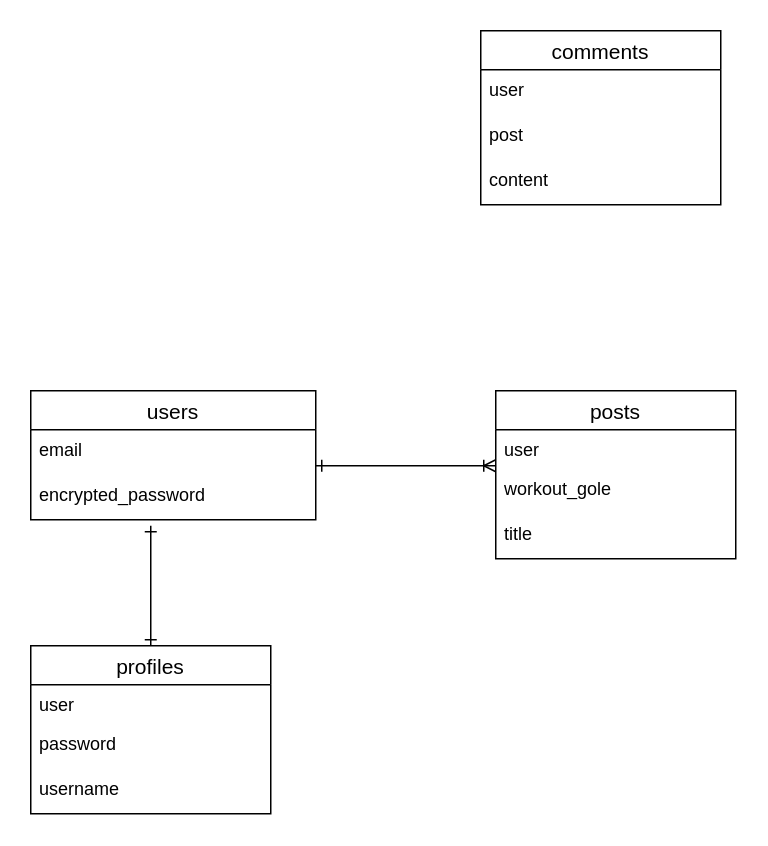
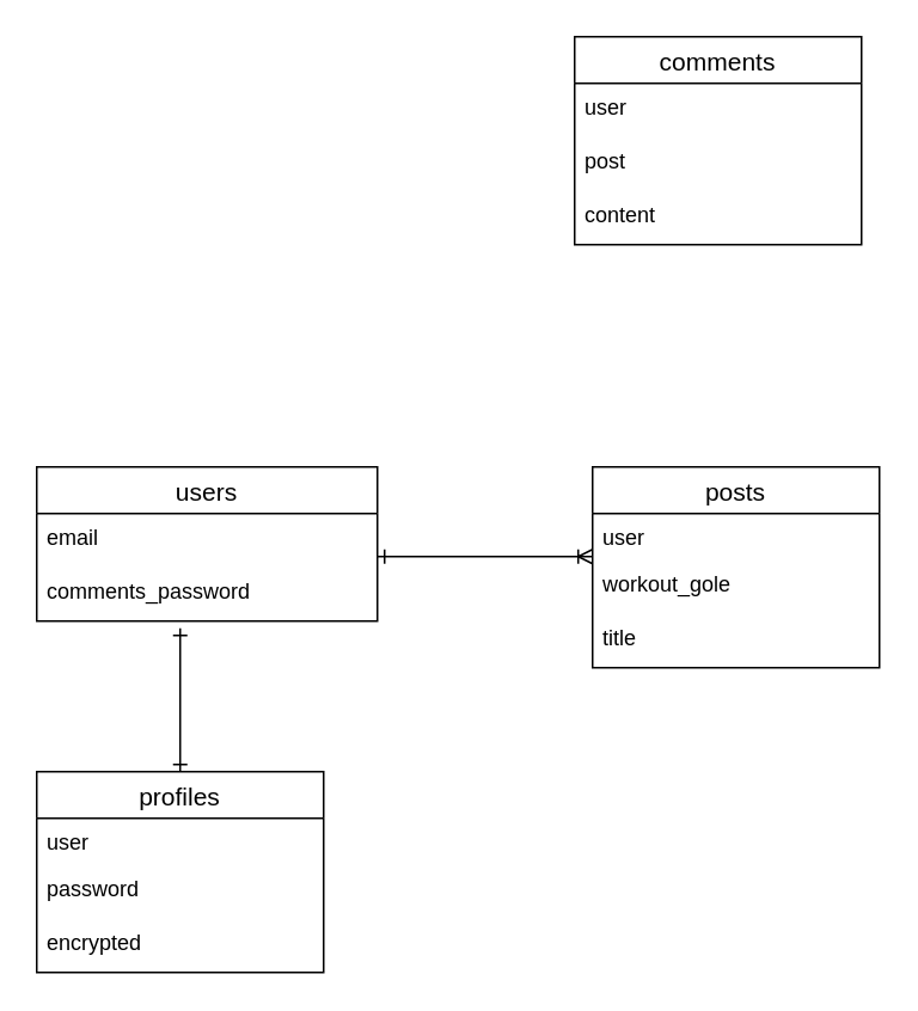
  <mxCell id="0" />
  <mxCell id="1" parent="0" />
  <mxCell id="2" value="users" style="swimlane;fontStyle=0;childLayout=stackLayout;horizontal=1;startSize=26;horizontalStack=0;resizeParent=1;resizeParentMax=0;resizeLast=0;collapsible=1;marginBottom=0;align=center;fontSize=14;" vertex="1" parent="1"><mxGeometry x="20" y="260" width="190" height="86" as="geometry" /></mxCell>
  <mxCell id="3" value="email" style="text;strokeColor=none;fillColor=none;spacingLeft=4;spacingRight=4;overflow=hidden;rotatable=0;points=[[0,0.5],[1,0.5]];portConstraint=eastwest;fontSize=12;" vertex="1" parent="2"><mxGeometry y="26" width="190" height="30" as="geometry" /></mxCell>
- <mxCell id="4" value="encrypted_password" style="text;strokeColor=none;fillColor=none;spacingLeft=4;spacingRight=4;overflow=hidden;rotatable=0;points=[[0,0.5],[1,0.5]];portConstraint=eastwest;fontSize=12;" vertex="1" parent="2"><mxGeometry y="56" width="190" height="30" as="geometry" /></mxCell>
+ <mxCell id="4" value="comments_password" style="text;strokeColor=none;fillColor=none;spacingLeft=4;spacingRight=4;overflow=hidden;rotatable=0;points=[[0,0.5],[1,0.5]];portConstraint=eastwest;fontSize=12;" vertex="1" parent="2"><mxGeometry y="56" width="190" height="30" as="geometry" /></mxCell>
  <mxCell id="5" value="posts" style="swimlane;fontStyle=0;childLayout=stackLayout;horizontal=1;startSize=26;horizontalStack=0;resizeParent=1;resizeParentMax=0;resizeLast=0;collapsible=1;marginBottom=0;align=center;fontSize=14;" vertex="1" parent="1"><mxGeometry x="330" y="260" width="160" height="112" as="geometry" /></mxCell>
  <mxCell id="6" value="user" style="text;strokeColor=none;fillColor=none;spacingLeft=4;spacingRight=4;overflow=hidden;rotatable=0;points=[[0,0.5],[1,0.5]];portConstraint=eastwest;fontSize=12;" vertex="1" parent="5"><mxGeometry y="26" width="160" height="26" as="geometry" /></mxCell>
  <mxCell id="7" value="workout_gole" style="text;strokeColor=none;fillColor=none;spacingLeft=4;spacingRight=4;overflow=hidden;rotatable=0;points=[[0,0.5],[1,0.5]];portConstraint=eastwest;fontSize=12;" vertex="1" parent="5"><mxGeometry y="52" width="160" height="30" as="geometry" /></mxCell>
  <mxCell id="8" value="title" style="text;strokeColor=none;fillColor=none;spacingLeft=4;spacingRight=4;overflow=hidden;rotatable=0;points=[[0,0.5],[1,0.5]];portConstraint=eastwest;fontSize=12;" vertex="1" parent="5"><mxGeometry y="82" width="160" height="30" as="geometry" /></mxCell>
  <mxCell id="9" value="comments" style="swimlane;fontStyle=0;childLayout=stackLayout;horizontal=1;startSize=26;horizontalStack=0;resizeParent=1;resizeParentMax=0;resizeLast=0;collapsible=1;marginBottom=0;align=center;fontSize=14;" vertex="1" parent="1"><mxGeometry x="320" y="20" width="160" height="116" as="geometry" /></mxCell>
  <mxCell id="10" value="user" style="text;strokeColor=none;fillColor=none;spacingLeft=4;spacingRight=4;overflow=hidden;rotatable=0;points=[[0,0.5],[1,0.5]];portConstraint=eastwest;fontSize=12;" vertex="1" parent="9"><mxGeometry y="26" width="160" height="30" as="geometry" /></mxCell>
  <mxCell id="11" value="post" style="text;strokeColor=none;fillColor=none;spacingLeft=4;spacingRight=4;overflow=hidden;rotatable=0;points=[[0,0.5],[1,0.5]];portConstraint=eastwest;fontSize=12;" vertex="1" parent="9"><mxGeometry y="56" width="160" height="30" as="geometry" /></mxCell>
  <mxCell id="12" value="content" style="text;strokeColor=none;fillColor=none;spacingLeft=4;spacingRight=4;overflow=hidden;rotatable=0;points=[[0,0.5],[1,0.5]];portConstraint=eastwest;fontSize=12;" vertex="1" parent="9"><mxGeometry y="86" width="160" height="30" as="geometry" /></mxCell>
  <mxCell id="13" value="profiles" style="swimlane;fontStyle=0;childLayout=stackLayout;horizontal=1;startSize=26;horizontalStack=0;resizeParent=1;resizeParentMax=0;resizeLast=0;collapsible=1;marginBottom=0;align=center;fontSize=14;" vertex="1" parent="1"><mxGeometry x="20" y="430" width="160" height="112" as="geometry" /></mxCell>
  <mxCell id="14" value="user" style="text;strokeColor=none;fillColor=none;spacingLeft=4;spacingRight=4;overflow=hidden;rotatable=0;points=[[0,0.5],[1,0.5]];portConstraint=eastwest;fontSize=12;" vertex="1" parent="13"><mxGeometry y="26" width="160" height="26" as="geometry" /></mxCell>
  <mxCell id="15" value="password" style="text;strokeColor=none;fillColor=none;spacingLeft=4;spacingRight=4;overflow=hidden;rotatable=0;points=[[0,0.5],[1,0.5]];portConstraint=eastwest;fontSize=12;" vertex="1" parent="13"><mxGeometry y="52" width="160" height="30" as="geometry" /></mxCell>
- <mxCell id="16" value="username" style="text;strokeColor=none;fillColor=none;spacingLeft=4;spacingRight=4;overflow=hidden;rotatable=0;points=[[0,0.5],[1,0.5]];portConstraint=eastwest;fontSize=12;" vertex="1" parent="13"><mxGeometry y="82" width="160" height="30" as="geometry" /></mxCell>
+ <mxCell id="16" value="encrypted" style="text;strokeColor=none;fillColor=none;spacingLeft=4;spacingRight=4;overflow=hidden;rotatable=0;points=[[0,0.5],[1,0.5]];portConstraint=eastwest;fontSize=12;" vertex="1" parent="13"><mxGeometry y="82" width="160" height="30" as="geometry" /></mxCell>
  <mxCell id="17" value="" style="endArrow=ERone;html=1;rounded=0;horizontal=0;startArrow=ERoneToMany;startFill=0;endFill=0;" edge="1" parent="1"><mxGeometry relative="1" as="geometry"><mxPoint x="330" y="310" as="sourcePoint" /><mxPoint x="210" y="310" as="targetPoint" /></mxGeometry></mxCell>
  <mxCell id="18" value="" style="endArrow=ERone;html=1;rounded=0;startArrow=ERone;startFill=0;entryX=0.5;entryY=0;entryDx=0;entryDy=0;endFill=0;" edge="1" parent="1" target="13"><mxGeometry relative="1" as="geometry"><mxPoint x="100" y="350" as="sourcePoint" /><mxPoint x="100" y="420" as="targetPoint" /></mxGeometry></mxCell>
